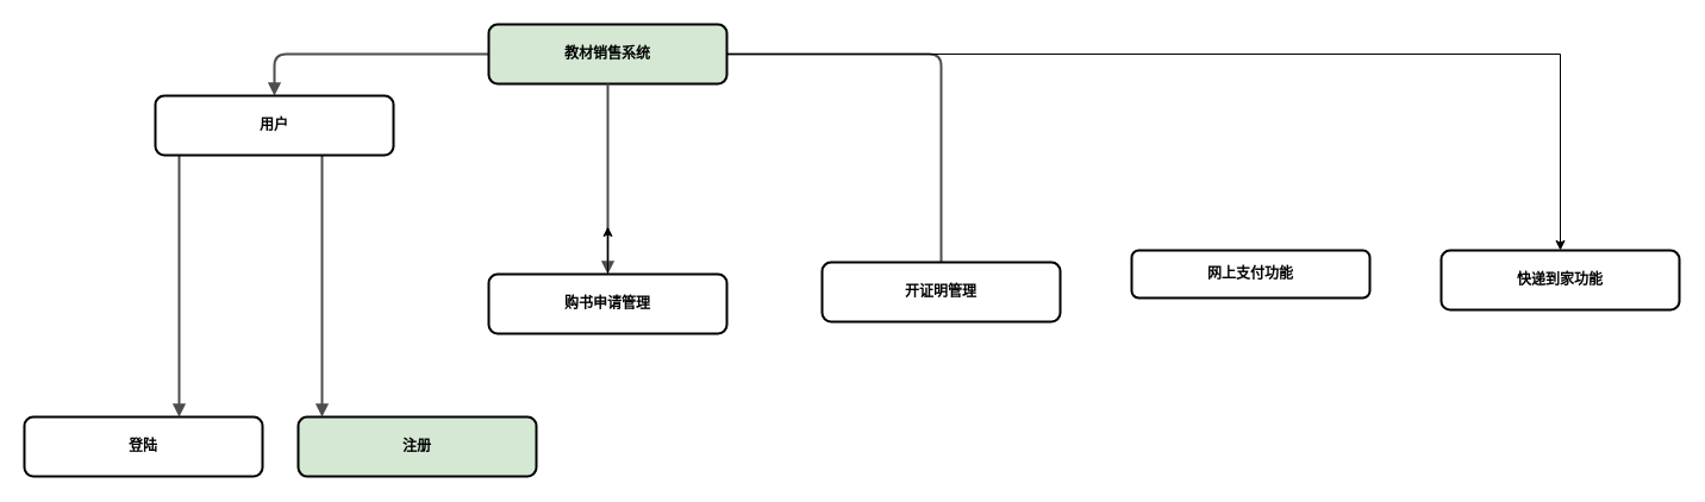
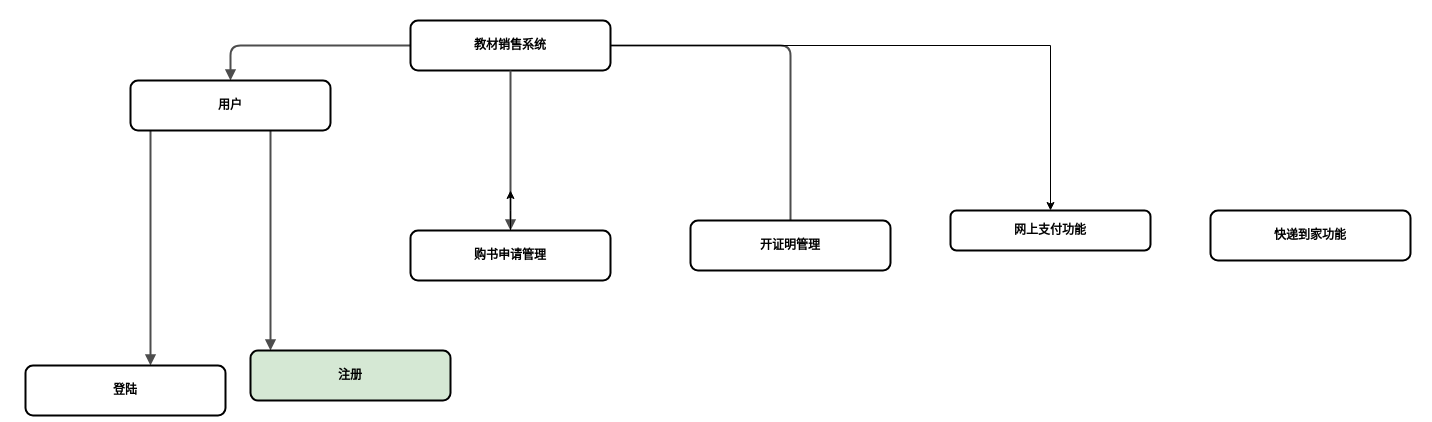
  <mxCell id="0" />
  <mxCell id="1" parent="0" />
  <mxCell id="2" value="" style="edgeStyle=orthogonalEdgeStyle;rounded=1;html=1;labelBackgroundColor=none;endArrow=block;endFill=1;strokeColor=#4D4D4D;strokeWidth=2;fontFamily=Verdana;fontSize=12;fontStyle=1" parent="1" source="10" target="7" edge="1"><mxGeometry relative="1" as="geometry" /></mxCell>
  <mxCell id="3" value="" style="edgeStyle=orthogonalEdgeStyle;rounded=1;html=1;labelBackgroundColor=none;endArrow=none;endFill=1;strokeColor=#4D4D4D;strokeWidth=2;fontFamily=Verdana;fontSize=12;fontStyle=1;entryX=0.5;entryY=0;entryDx=0;entryDy=0;" parent="1" source="10" target="14" edge="1"><mxGeometry relative="1" as="geometry"><mxPoint x="977" y="160" as="targetPoint" /></mxGeometry></mxCell>
  <mxCell id="4" value="" style="edgeStyle=elbowEdgeStyle;rounded=1;html=1;labelBackgroundColor=none;endArrow=block;endFill=1;strokeColor=#4D4D4D;strokeWidth=2;fontFamily=Verdana;fontSize=12;fontStyle=1" parent="1" source="7" target="8" edge="1"><mxGeometry relative="1" as="geometry"><Array as="points"><mxPoint x="270" y="230" /></Array></mxGeometry></mxCell>
  <mxCell id="5" value="" style="edgeStyle=orthogonalEdgeStyle;rounded=1;html=1;labelBackgroundColor=none;endArrow=block;endFill=1;strokeColor=#4D4D4D;strokeWidth=2;fontFamily=Verdana;fontSize=12;fontStyle=1;" parent="1" source="7" target="6" edge="1"><mxGeometry relative="1" as="geometry"><mxPoint x="100" y="330" as="targetPoint" /><Array as="points"><mxPoint x="150" y="300" /><mxPoint x="150" y="300" /></Array></mxGeometry></mxCell>
- <mxCell id="6" value="登陆" style="whiteSpace=wrap;html=1;rounded=1;shadow=0;comic=0;strokeWidth=2;fontFamily=Verdana;align=center;fontSize=12;fontStyle=1" parent="1" vertex="1"><mxGeometry x="20" y="350" width="200" height="50" as="geometry" /></mxCell>
+ <mxCell id="6" value="登陆" style="whiteSpace=wrap;html=1;rounded=1;shadow=0;comic=0;strokeWidth=2;fontFamily=Verdana;align=center;fontSize=12;fontStyle=1" parent="1" vertex="1"><mxGeometry x="25" y="365" width="200" height="50" as="geometry" /></mxCell>
  <mxCell id="7" value="用户" style="whiteSpace=wrap;html=1;rounded=1;shadow=0;comic=0;strokeWidth=2;fontFamily=Verdana;align=center;fontSize=12;fontStyle=1" parent="1" vertex="1"><mxGeometry x="130" y="80" width="200" height="50" as="geometry" /></mxCell>
  <mxCell id="8" value="注册" style="whiteSpace=wrap;html=1;rounded=1;shadow=0;comic=0;strokeWidth=2;fontFamily=Verdana;align=center;fontSize=12;fontStyle=1;fillColor=#d5e8d4;" parent="1" vertex="1"><mxGeometry x="250" y="350" width="200" height="50" as="geometry" /></mxCell>
- <mxCell id="9" style="edgeStyle=orthogonalEdgeStyle;rounded=0;orthogonalLoop=1;jettySize=auto;html=1;" parent="1" source="10" target="16" edge="1"><mxGeometry relative="1" as="geometry" /></mxCell>
- <mxCell id="10" value="教材销售系统" style="whiteSpace=wrap;html=1;rounded=1;shadow=0;comic=0;strokeWidth=2;fontFamily=Verdana;align=center;fontSize=12;fontStyle=1;fillColor=#d5e8d4;" parent="1" vertex="1"><mxGeometry x="410" y="20" width="200" height="50" as="geometry" /></mxCell>
+ <mxCell id="9" style="edgeStyle=orthogonalEdgeStyle;rounded=0;orthogonalLoop=1;jettySize=auto;html=1;entryX=0.5;entryY=0;entryDx=0;entryDy=0;" parent="1" source="10" target="15" edge="1"><mxGeometry relative="1" as="geometry" /></mxCell>
+ <mxCell id="10" value="教材销售系统" style="whiteSpace=wrap;html=1;rounded=1;shadow=0;comic=0;strokeWidth=2;fontFamily=Verdana;align=center;fontSize=12;fontStyle=1" parent="1" vertex="1"><mxGeometry x="410" y="20" width="200" height="50" as="geometry" /></mxCell>
  <mxCell id="11" value="" style="edgeStyle=orthogonalEdgeStyle;rounded=1;html=1;labelBackgroundColor=none;endArrow=block;endFill=1;strokeColor=#4D4D4D;strokeWidth=2;fontFamily=Verdana;fontSize=12;fontStyle=1" parent="1" source="10" target="13" edge="1"><mxGeometry relative="1" as="geometry"><mxPoint x="610" y="45" as="sourcePoint" /><mxPoint x="550" y="290.077" as="targetPoint" /><Array as="points"><mxPoint x="510" y="190" /><mxPoint x="510" y="190" /></Array></mxGeometry></mxCell>
  <mxCell id="12" style="edgeStyle=orthogonalEdgeStyle;rounded=0;orthogonalLoop=1;jettySize=auto;html=1;" parent="1" source="13" edge="1"><mxGeometry relative="1" as="geometry"><mxPoint x="510" y="190" as="targetPoint" /></mxGeometry></mxCell>
  <mxCell id="13" value="购书申请管理" style="whiteSpace=wrap;html=1;rounded=1;shadow=0;comic=0;strokeWidth=2;fontFamily=Verdana;align=center;fontSize=12;fontStyle=1;direction=east;" parent="1" vertex="1"><mxGeometry x="410" y="230" width="200" height="50" as="geometry" /></mxCell>
  <mxCell id="14" value="开证明管理" style="whiteSpace=wrap;html=1;rounded=1;shadow=0;comic=0;strokeWidth=2;fontFamily=Verdana;align=center;fontSize=12;fontStyle=1;direction=east;" parent="1" vertex="1"><mxGeometry x="690" y="220" width="200" height="50" as="geometry" /></mxCell>
  <mxCell id="15" value="网上支付功能" style="whiteSpace=wrap;html=1;rounded=1;shadow=0;comic=0;strokeWidth=2;fontFamily=Verdana;align=center;fontSize=12;fontStyle=1;direction=east;" parent="1" vertex="1"><mxGeometry x="950" y="210" width="200" height="40" as="geometry" /></mxCell>
  <mxCell id="16" value="快递到家功能" style="whiteSpace=wrap;html=1;rounded=1;shadow=0;comic=0;strokeWidth=2;fontFamily=Verdana;align=center;fontSize=12;fontStyle=1;direction=east;" parent="1" vertex="1"><mxGeometry x="1210" y="210" width="200" height="50" as="geometry" /></mxCell>
